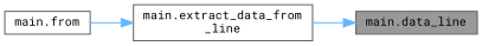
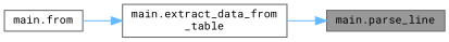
  digraph {
    fontname="Roboto Mono"
    rankdir=RL
    node [color=grey40 fillcolor=white fontname="Roboto Mono" fontsize=10 shape=box style=filled]
    edge [color=steelblue1 dir=back fontname="Roboto Mono" fontsize=10 labelfontname=Helvetica labelfontsize=10 style=solid]
-   n1 [color=gray40 fillcolor=grey60 fontcolor=black height=0.2 label="main.data_line" width=0.4]
-   n2 [height=0.2 label="main.extract_data_from\l_line" width=0.4]
+   n1 [color=gray40 fillcolor=grey60 fontcolor=black height=0.2 label="main.parse_line" width=0.4]
+   n2 [height=0.2 label="main.extract_data_from\l_table" width=0.4]
    n3 [height=0.2 label="main.from" width=0.4]
    n1 -> n2
    n2 -> n3
  }
